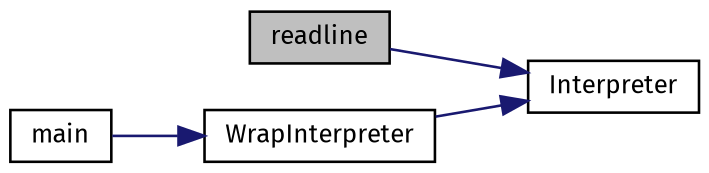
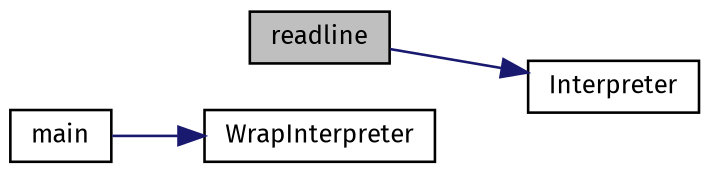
  digraph {
    fontname="Fira Sans"
    rankdir=RL
    node [color=black fillcolor=white fontname="Fira Sans" fontsize=10 shape=record style=filled]
    edge [color=midnightblue dir=back fontname="Fira Sans" fontsize=10 labelfontname=Helvetica labelfontsize=10 style=solid]
    n1 [fillcolor=grey75 fontcolor=black height=0.2 label=readline width=0.4]
    n2 [height=0.2 label=Interpreter width=0.4]
    n3 [height=0.2 label=WrapInterpreter width=0.4]
    n4 [height=0.2 label=main width=0.4]
    n2 -> n1
-   n2 -> n3
    n3 -> n4
  }
